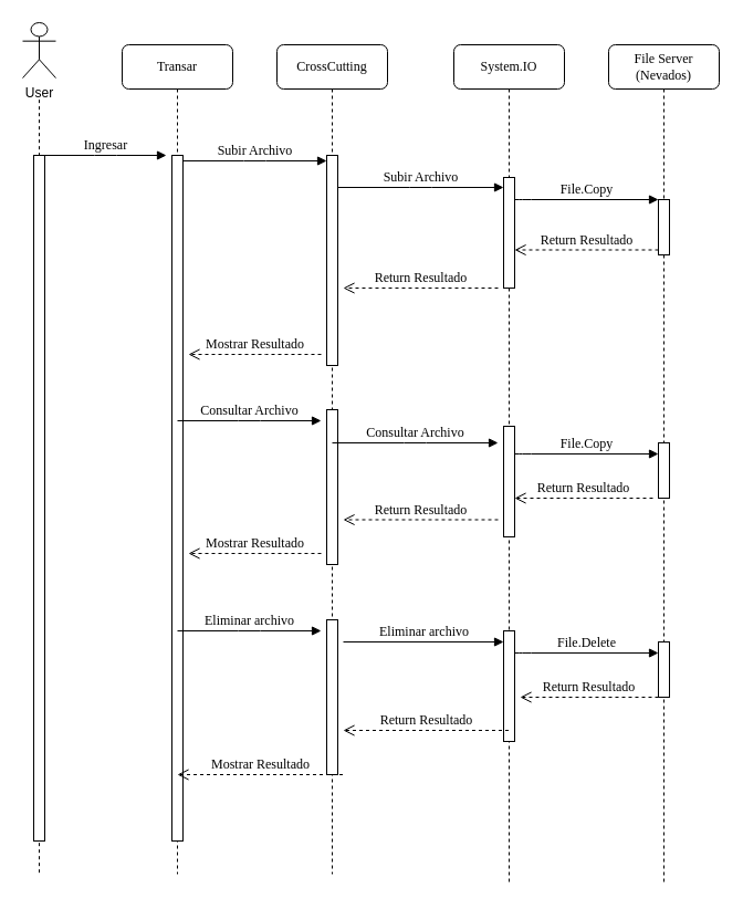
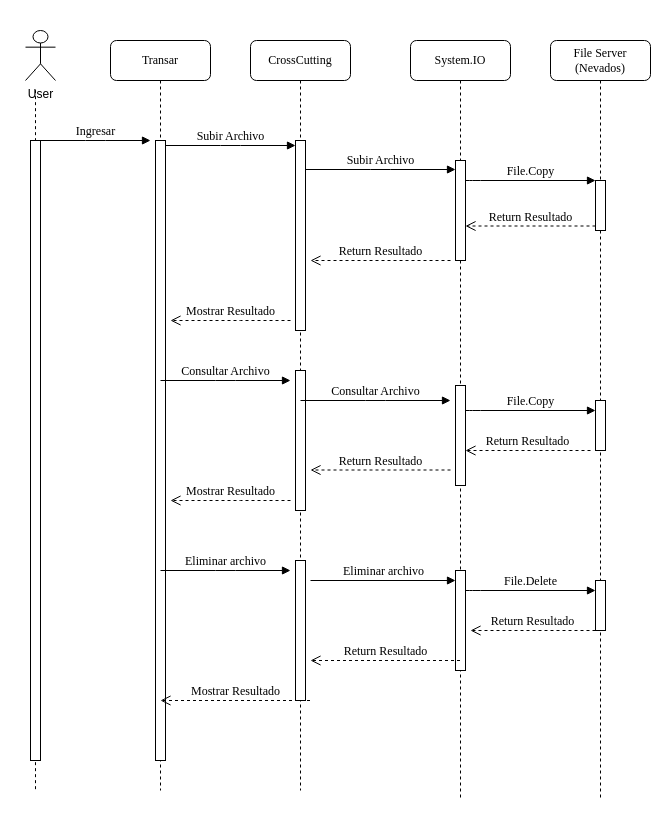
  <mxCell id="0" />
  <mxCell id="1" parent="0" />
  <mxCell id="2" value="CrossCutting" style="shape=umlLifeline;perimeter=lifelinePerimeter;whiteSpace=wrap;html=1;container=1;collapsible=0;recursiveResize=0;outlineConnect=0;rounded=1;shadow=0;comic=0;labelBackgroundColor=none;strokeWidth=1;fontFamily=Verdana;fontSize=12;align=center;" parent="1" vertex="1"><mxGeometry x="250" y="40" width="100" height="750" as="geometry" /></mxCell>
  <mxCell id="3" value="" style="html=1;points=[];perimeter=orthogonalPerimeter;rounded=0;shadow=0;comic=0;labelBackgroundColor=none;strokeWidth=1;fontFamily=Verdana;fontSize=12;align=center;" parent="2" vertex="1"><mxGeometry x="45" y="100" width="10" height="190" as="geometry" /></mxCell>
  <mxCell id="4" value="" style="html=1;points=[];perimeter=orthogonalPerimeter;rounded=0;shadow=0;comic=0;labelBackgroundColor=none;strokeWidth=1;fontFamily=Verdana;fontSize=12;align=center;" vertex="1" parent="2"><mxGeometry x="45" y="330" width="10" height="140" as="geometry" /></mxCell>
  <mxCell id="5" value="" style="html=1;points=[];perimeter=orthogonalPerimeter;rounded=0;shadow=0;comic=0;labelBackgroundColor=none;strokeWidth=1;fontFamily=Verdana;fontSize=12;align=center;" vertex="1" parent="2"><mxGeometry x="45" y="520" width="10" height="140" as="geometry" /></mxCell>
  <mxCell id="6" value="System.IO" style="shape=umlLifeline;perimeter=lifelinePerimeter;whiteSpace=wrap;html=1;container=1;collapsible=0;recursiveResize=0;outlineConnect=0;rounded=1;shadow=0;comic=0;labelBackgroundColor=none;strokeWidth=1;fontFamily=Verdana;fontSize=12;align=center;" parent="1" vertex="1"><mxGeometry x="410" y="40" width="100" height="760" as="geometry" /></mxCell>
  <mxCell id="7" value="" style="html=1;points=[];perimeter=orthogonalPerimeter;rounded=0;shadow=0;comic=0;labelBackgroundColor=none;strokeWidth=1;fontFamily=Verdana;fontSize=12;align=center;" parent="6" vertex="1"><mxGeometry x="45" y="120" width="10" height="100" as="geometry" /></mxCell>
  <mxCell id="8" value="" style="html=1;points=[];perimeter=orthogonalPerimeter;rounded=0;shadow=0;comic=0;labelBackgroundColor=none;strokeWidth=1;fontFamily=Verdana;fontSize=12;align=center;" vertex="1" parent="6"><mxGeometry x="45" y="345" width="10" height="100" as="geometry" /></mxCell>
  <mxCell id="9" value="" style="html=1;points=[];perimeter=orthogonalPerimeter;rounded=0;shadow=0;comic=0;labelBackgroundColor=none;strokeWidth=1;fontFamily=Verdana;fontSize=12;align=center;" vertex="1" parent="6"><mxGeometry x="45" y="530" width="10" height="100" as="geometry" /></mxCell>
  <mxCell id="10" value="File Server&lt;br&gt;(Nevados)" style="shape=umlLifeline;perimeter=lifelinePerimeter;whiteSpace=wrap;html=1;container=1;collapsible=0;recursiveResize=0;outlineConnect=0;rounded=1;shadow=0;comic=0;labelBackgroundColor=none;strokeWidth=1;fontFamily=Verdana;fontSize=12;align=center;" parent="1" vertex="1"><mxGeometry x="550" y="40" width="100" height="760" as="geometry" /></mxCell>
  <mxCell id="11" value="" style="html=1;points=[];perimeter=orthogonalPerimeter;rounded=0;shadow=0;comic=0;labelBackgroundColor=none;strokeWidth=1;fontFamily=Verdana;fontSize=12;align=center;" vertex="1" parent="10"><mxGeometry x="45" y="540" width="10" height="50" as="geometry" /></mxCell>
  <mxCell id="12" value="Transar" style="shape=umlLifeline;perimeter=lifelinePerimeter;whiteSpace=wrap;html=1;container=1;collapsible=0;recursiveResize=0;outlineConnect=0;rounded=1;shadow=0;comic=0;labelBackgroundColor=none;strokeWidth=1;fontFamily=Verdana;fontSize=12;align=center;" parent="1" vertex="1"><mxGeometry x="110" y="40" width="100" height="750" as="geometry" /></mxCell>
  <mxCell id="13" value="" style="html=1;points=[];perimeter=orthogonalPerimeter;rounded=0;shadow=0;comic=0;labelBackgroundColor=none;strokeWidth=1;fontFamily=Verdana;fontSize=12;align=center;" parent="12" vertex="1"><mxGeometry x="45" y="100" width="10" height="620" as="geometry" /></mxCell>
  <mxCell id="14" value="" style="html=1;points=[];perimeter=orthogonalPerimeter;rounded=0;shadow=0;comic=0;labelBackgroundColor=none;strokeWidth=1;fontFamily=Verdana;fontSize=12;align=center;" parent="1" vertex="1"><mxGeometry x="595" y="180" width="10" height="50" as="geometry" /></mxCell>
  <mxCell id="15" value="File.Copy" style="html=1;verticalAlign=bottom;endArrow=block;labelBackgroundColor=none;fontFamily=Verdana;fontSize=12;edgeStyle=elbowEdgeStyle;elbow=vertical;" parent="1" source="7" target="14" edge="1"><mxGeometry relative="1" as="geometry"><mxPoint x="520" y="180" as="sourcePoint" /><Array as="points"><mxPoint x="470" y="180" /></Array></mxGeometry></mxCell>
  <mxCell id="16" value="" style="html=1;points=[];perimeter=orthogonalPerimeter;rounded=0;shadow=0;comic=0;labelBackgroundColor=none;strokeWidth=1;fontFamily=Verdana;fontSize=12;align=center;" parent="1" vertex="1"><mxGeometry x="595" y="400" width="10" height="50" as="geometry" /></mxCell>
  <mxCell id="17" value="Subir Archivo" style="html=1;verticalAlign=bottom;endArrow=block;entryX=0;entryY=0;labelBackgroundColor=none;fontFamily=Verdana;fontSize=12;edgeStyle=elbowEdgeStyle;elbow=vertical;" parent="1" edge="1"><mxGeometry relative="1" as="geometry"><mxPoint x="165" y="145" as="sourcePoint" /><mxPoint x="295" y="145" as="targetPoint" /></mxGeometry></mxCell>
  <mxCell id="18" value="Subir Archivo" style="html=1;verticalAlign=bottom;endArrow=block;entryX=0;entryY=0;labelBackgroundColor=none;fontFamily=Verdana;fontSize=12;edgeStyle=elbowEdgeStyle;elbow=vertical;" parent="1" edge="1"><mxGeometry relative="1" as="geometry"><mxPoint x="305" y="169" as="sourcePoint" /><mxPoint x="455" y="169" as="targetPoint" /></mxGeometry></mxCell>
  <mxCell id="19" value="Return Resultado" style="html=1;verticalAlign=bottom;endArrow=open;dashed=1;endSize=8;labelBackgroundColor=none;fontFamily=Verdana;fontSize=12;edgeStyle=elbowEdgeStyle;elbow=vertical;entryX=1.002;entryY=0.263;entryDx=0;entryDy=0;entryPerimeter=0;" edge="1" parent="1"><mxGeometry relative="1" as="geometry"><mxPoint x="310" y="260.49" as="targetPoint" /><Array as="points"><mxPoint x="204.98" y="260" /><mxPoint x="429.98" y="260" /></Array><mxPoint x="450" y="260" as="sourcePoint" /></mxGeometry></mxCell>
  <mxCell id="20" value="Return Resultado" style="html=1;verticalAlign=bottom;endArrow=open;dashed=1;endSize=8;labelBackgroundColor=none;fontFamily=Verdana;fontSize=12;edgeStyle=elbowEdgeStyle;elbow=vertical;" edge="1" parent="1"><mxGeometry relative="1" as="geometry"><mxPoint x="465" y="225.5" as="targetPoint" /><Array as="points"><mxPoint x="540" y="225.5" /><mxPoint x="570" y="225.5" /></Array><mxPoint x="595" y="225.5" as="sourcePoint" /></mxGeometry></mxCell>
  <mxCell id="21" value="Mostrar Resultado" style="html=1;verticalAlign=bottom;endArrow=open;dashed=1;endSize=8;labelBackgroundColor=none;fontFamily=Verdana;fontSize=12;edgeStyle=elbowEdgeStyle;elbow=vertical;" edge="1" parent="1"><mxGeometry relative="1" as="geometry"><mxPoint x="170" y="320" as="targetPoint" /><Array as="points" /><mxPoint x="290" y="320" as="sourcePoint" /></mxGeometry></mxCell>
  <mxCell id="22" value="Consultar Archivo" style="html=1;verticalAlign=bottom;endArrow=block;entryX=0;entryY=0;labelBackgroundColor=none;fontFamily=Verdana;fontSize=12;edgeStyle=elbowEdgeStyle;elbow=vertical;" edge="1" parent="1"><mxGeometry relative="1" as="geometry"><mxPoint x="160" y="380" as="sourcePoint" /><mxPoint x="290" y="380" as="targetPoint" /></mxGeometry></mxCell>
  <mxCell id="23" value="Consultar Archivo" style="html=1;verticalAlign=bottom;endArrow=block;entryX=0;entryY=0;labelBackgroundColor=none;fontFamily=Verdana;fontSize=12;edgeStyle=elbowEdgeStyle;elbow=vertical;" edge="1" parent="1"><mxGeometry relative="1" as="geometry"><mxPoint x="300" y="400" as="sourcePoint" /><mxPoint x="450" y="400" as="targetPoint" /></mxGeometry></mxCell>
  <mxCell id="24" value="File.Copy" style="html=1;verticalAlign=bottom;endArrow=block;labelBackgroundColor=none;fontFamily=Verdana;fontSize=12;edgeStyle=elbowEdgeStyle;elbow=vertical;" edge="1" parent="1"><mxGeometry relative="1" as="geometry"><mxPoint x="465" y="410" as="sourcePoint" /><Array as="points"><mxPoint x="470" y="410" /></Array><mxPoint x="595" y="410" as="targetPoint" /></mxGeometry></mxCell>
  <mxCell id="25" value="Return Resultado" style="html=1;verticalAlign=bottom;endArrow=open;dashed=1;endSize=8;labelBackgroundColor=none;fontFamily=Verdana;fontSize=12;edgeStyle=elbowEdgeStyle;elbow=vertical;entryX=1.002;entryY=0.263;entryDx=0;entryDy=0;entryPerimeter=0;" edge="1" parent="1"><mxGeometry relative="1" as="geometry"><mxPoint x="465" y="450.49" as="targetPoint" /><Array as="points"><mxPoint x="359.98" y="450" /><mxPoint x="584.98" y="450" /></Array><mxPoint x="590" y="450" as="sourcePoint" /></mxGeometry></mxCell>
  <mxCell id="26" value="Return Resultado" style="html=1;verticalAlign=bottom;endArrow=open;dashed=1;endSize=8;labelBackgroundColor=none;fontFamily=Verdana;fontSize=12;edgeStyle=elbowEdgeStyle;elbow=vertical;entryX=1.002;entryY=0.263;entryDx=0;entryDy=0;entryPerimeter=0;" edge="1" parent="1"><mxGeometry relative="1" as="geometry"><mxPoint x="310" y="469.99" as="targetPoint" /><Array as="points"><mxPoint x="204.98" y="469.5" /><mxPoint x="429.98" y="469.5" /></Array><mxPoint x="450" y="469.5" as="sourcePoint" /></mxGeometry></mxCell>
  <mxCell id="27" value="Mostrar Resultado" style="html=1;verticalAlign=bottom;endArrow=open;dashed=1;endSize=8;labelBackgroundColor=none;fontFamily=Verdana;fontSize=12;edgeStyle=elbowEdgeStyle;elbow=vertical;" edge="1" parent="1"><mxGeometry relative="1" as="geometry"><mxPoint x="170" y="500" as="targetPoint" /><Array as="points" /><mxPoint x="290" y="500" as="sourcePoint" /></mxGeometry></mxCell>
  <mxCell id="28" value="Eliminar archivo" style="html=1;verticalAlign=bottom;endArrow=block;entryX=0;entryY=0;labelBackgroundColor=none;fontFamily=Verdana;fontSize=12;edgeStyle=elbowEdgeStyle;elbow=vertical;" edge="1" parent="1"><mxGeometry relative="1" as="geometry"><mxPoint x="160" y="570" as="sourcePoint" /><mxPoint x="290" y="570" as="targetPoint" /></mxGeometry></mxCell>
  <mxCell id="29" value="Eliminar archivo" style="html=1;verticalAlign=bottom;endArrow=block;labelBackgroundColor=none;fontFamily=Verdana;fontSize=12;edgeStyle=elbowEdgeStyle;elbow=vertical;" edge="1" parent="1" target="9"><mxGeometry relative="1" as="geometry"><mxPoint x="310" y="580" as="sourcePoint" /><mxPoint x="440" y="580" as="targetPoint" /></mxGeometry></mxCell>
  <mxCell id="30" value="File.Delete" style="html=1;verticalAlign=bottom;endArrow=block;labelBackgroundColor=none;fontFamily=Verdana;fontSize=12;edgeStyle=elbowEdgeStyle;elbow=vertical;" edge="1" parent="1"><mxGeometry relative="1" as="geometry"><mxPoint x="465" y="590" as="sourcePoint" /><Array as="points"><mxPoint x="470" y="590" /></Array><mxPoint x="595" y="590" as="targetPoint" /></mxGeometry></mxCell>
  <mxCell id="31" value="Return Resultado" style="html=1;verticalAlign=bottom;endArrow=open;dashed=1;endSize=8;labelBackgroundColor=none;fontFamily=Verdana;fontSize=12;edgeStyle=elbowEdgeStyle;elbow=vertical;entryX=1.002;entryY=0.263;entryDx=0;entryDy=0;entryPerimeter=0;" edge="1" parent="1"><mxGeometry relative="1" as="geometry"><mxPoint x="470" y="630.49" as="targetPoint" /><Array as="points"><mxPoint x="364.98" y="630" /><mxPoint x="589.98" y="630" /></Array><mxPoint x="595" y="630" as="sourcePoint" /></mxGeometry></mxCell>
  <mxCell id="32" value="Return Resultado" style="html=1;verticalAlign=bottom;endArrow=open;dashed=1;endSize=8;labelBackgroundColor=none;fontFamily=Verdana;fontSize=12;edgeStyle=elbowEdgeStyle;elbow=vertical;entryX=1.002;entryY=0.263;entryDx=0;entryDy=0;entryPerimeter=0;" edge="1" parent="1" source="6"><mxGeometry relative="1" as="geometry"><mxPoint x="310" y="660.49" as="targetPoint" /><Array as="points"><mxPoint x="204.98" y="660" /><mxPoint x="429.98" y="660" /></Array><mxPoint x="435" y="660" as="sourcePoint" /></mxGeometry></mxCell>
  <mxCell id="33" value="Mostrar Resultado" style="html=1;verticalAlign=bottom;endArrow=open;dashed=1;endSize=8;labelBackgroundColor=none;fontFamily=Verdana;fontSize=12;edgeStyle=elbowEdgeStyle;elbow=vertical;entryX=1.002;entryY=0.263;entryDx=0;entryDy=0;entryPerimeter=0;" edge="1" parent="1"><mxGeometry relative="1" as="geometry"><mxPoint x="160" y="700.49" as="targetPoint" /><Array as="points"><mxPoint x="54.98" y="700" /><mxPoint x="279.98" y="700" /></Array><mxPoint x="309.5" y="700" as="sourcePoint" /></mxGeometry></mxCell>
- <mxCell id="34" value="User" style="shape=umlActor;verticalLabelPosition=bottom;labelBackgroundColor=#ffffff;verticalAlign=top;html=1;outlineConnect=0;" vertex="1" parent="1"><mxGeometry x="20" y="20" width="30" height="50" as="geometry" /></mxCell>
+ <mxCell id="34" value="User" style="shape=umlActor;verticalLabelPosition=bottom;labelBackgroundColor=#ffffff;verticalAlign=top;html=1;outlineConnect=0;" vertex="1" parent="1"><mxGeometry x="25" y="30" width="30" height="50" as="geometry" /></mxCell>
  <mxCell id="35" value="" style="endArrow=none;dashed=1;html=1;" edge="1" parent="1"><mxGeometry width="50" height="50" relative="1" as="geometry"><mxPoint x="35" y="788.667" as="sourcePoint" /><mxPoint x="35" y="88" as="targetPoint" /></mxGeometry></mxCell>
  <mxCell id="36" value="" style="html=1;points=[];perimeter=orthogonalPerimeter;rounded=0;shadow=0;comic=0;labelBackgroundColor=none;strokeWidth=1;fontFamily=Verdana;fontSize=12;align=center;" vertex="1" parent="1"><mxGeometry x="30" y="140" width="10" height="620" as="geometry" /></mxCell>
  <mxCell id="37" value="Ingresar" style="html=1;verticalAlign=bottom;endArrow=block;labelBackgroundColor=none;fontFamily=Verdana;fontSize=12;edgeStyle=elbowEdgeStyle;elbow=vertical;" edge="1" parent="1"><mxGeometry relative="1" as="geometry"><mxPoint x="40" y="140" as="sourcePoint" /><mxPoint x="150" y="140" as="targetPoint" /></mxGeometry></mxCell>
